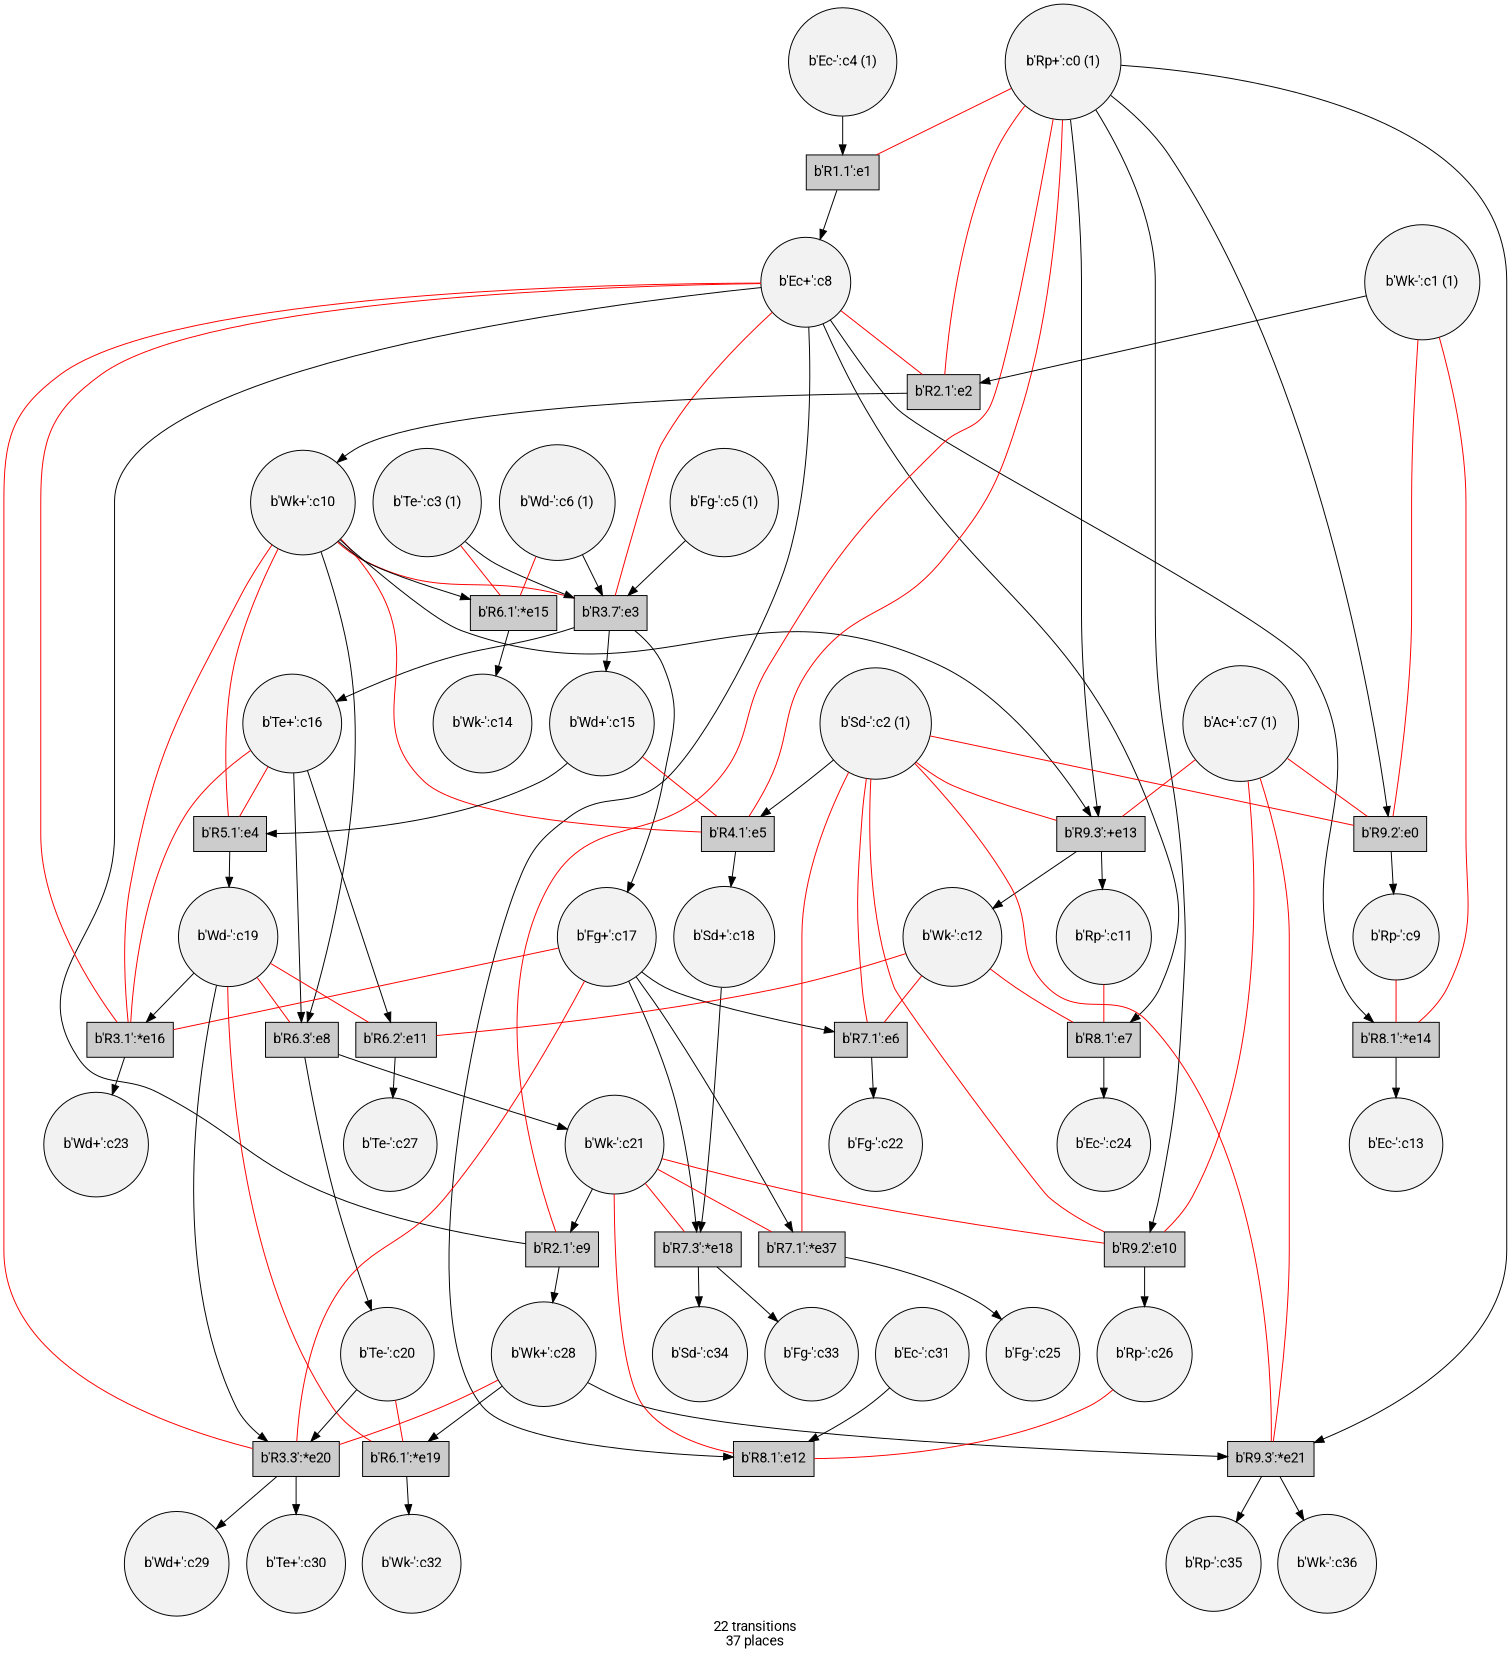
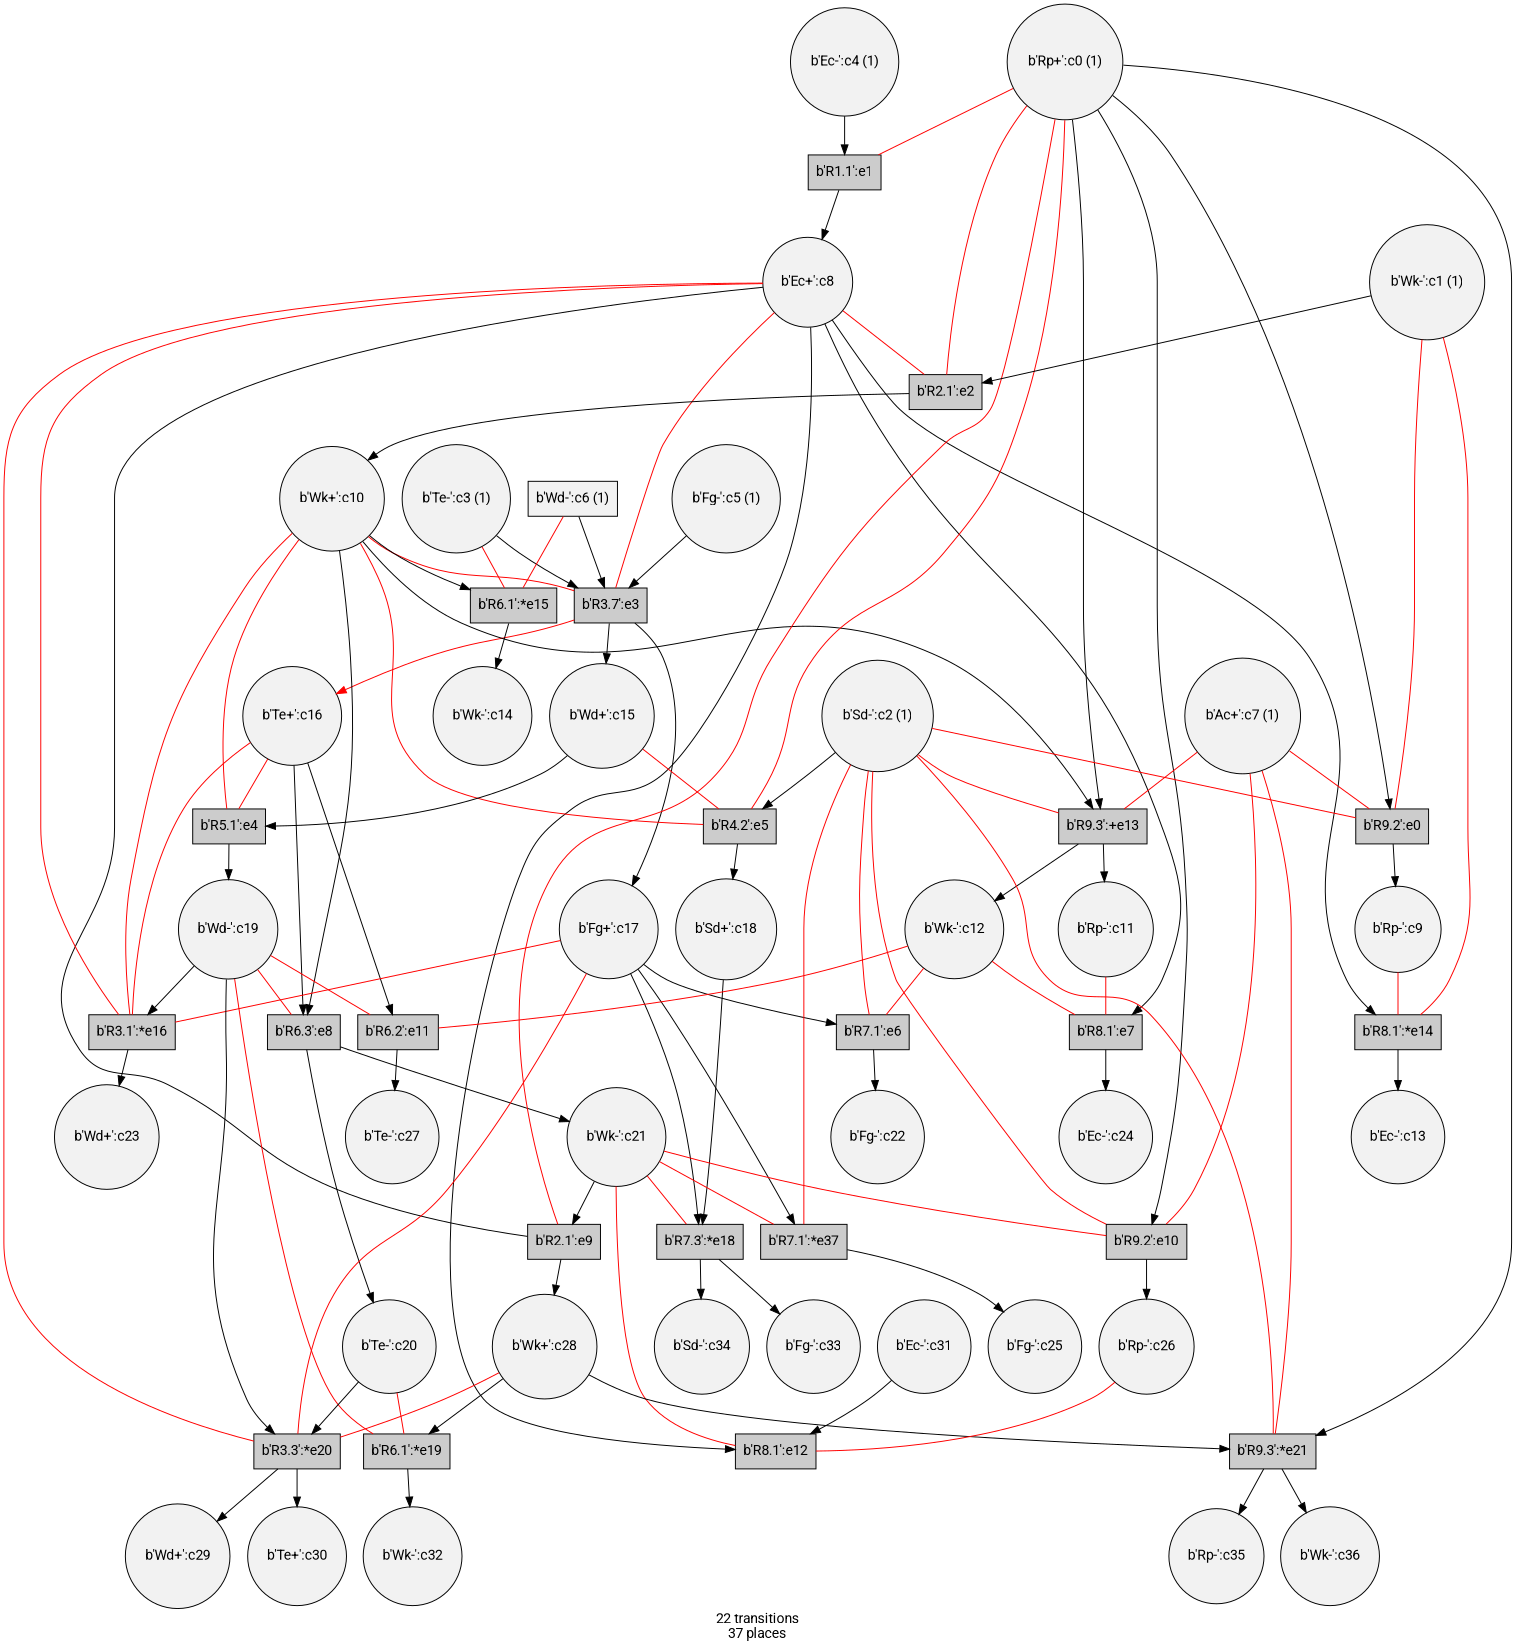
  digraph {
    fontname=Roboto
    label="22 transitions\n37 places"
    node [fillcolor=gray95 fontname=Roboto shape=circle style=filled]
    edge [fontname=Roboto]
    n1 [fillcolor=gray80 label="b'R9.2':e0" shape=box]
    n2 [label="b'Rp-':c9"]
    n3 [fillcolor=gray80 label="b'R8.1':*e14" shape=box]
    n4 [fillcolor=gray80 label="b'R1.1':e1" shape=box]
    n5 [label="b'Ec+':c8"]
    n6 [fillcolor=gray80 label="b'R2.1':e2" shape=box]
    n7 [fillcolor=gray80 label="b'R3.7':e3" shape=box]
    n8 [fillcolor=gray80 label="b'R8.1':e7" shape=box]
    n9 [fillcolor=gray80 label="b'R2.1':e9" shape=box]
    n10 [fillcolor=gray80 label="b'R8.1':e12" shape=box]
    n11 [fillcolor=gray80 label="b'R3.1':*e16" shape=box]
    n12 [fillcolor=gray80 label="b'R3.3':*e20" shape=box]
    n13 [label="b'Wk+':c10"]
    n14 [fillcolor=gray80 label="b'R5.1':e4" shape=box]
-   n15 [fillcolor=gray80 label="b'R4.1':e5" shape=box]
+   n15 [fillcolor=gray80 label="b'R4.2':e5" shape=box]
    n16 [fillcolor=gray80 label="b'R6.3':e8" shape=box]
    n17 [fillcolor=gray80 label="b'R9.3':+e13" shape=box]
    n18 [fillcolor=gray80 label="b'R6.1':*e15" shape=box]
    n19 [label="b'Wd+':c15"]
    n20 [label="b'Te+':c16"]
    n21 [label="b'Fg+':c17"]
    n22 [fillcolor=gray80 label="b'R6.2':e11" shape=box]
    n23 [fillcolor=gray80 label="b'R7.1':e6" shape=box]
    n24 [fillcolor=gray80 label="b'R7.1':*e37" shape=box]
    n25 [fillcolor=gray80 label="b'R7.3':*e18" shape=box]
    n26 [label="b'Wd-':c19"]
    n27 [fillcolor=gray80 label="b'R6.1':*e19" shape=box]
    n28 [label="b'Sd+':c18"]
    n29 [label="b'Fg-':c22"]
    n30 [label="b'Ec-':c24"]
    n31 [label="b'Te-':c20"]
    n32 [label="b'Wk-':c21"]
    n33 [fillcolor=gray80 label="b'R9.2':e10" shape=box]
    n34 [label="b'Wk+':c28"]
    n35 [fillcolor=gray80 label="b'R9.3':*e21" shape=box]
    n36 [label="b'Rp-':c26"]
    n37 [label="b'Te-':c27"]
    n38 [label="b'Ec-':c31"]
    n39 [label="b'Rp-':c11"]
    n40 [label="b'Wk-':c12"]
    n41 [label="b'Ec-':c13"]
    n42 [label="b'Wk-':c14"]
    n43 [label="b'Wd+':c23"]
    n44 [label="b'Fg-':c25"]
    n45 [label="b'Fg-':c33"]
    n46 [label="b'Sd-':c34"]
    n47 [label="b'Wk-':c32"]
    n48 [label="b'Wd+':c29"]
    n49 [label="b'Te+':c30"]
    n50 [label="b'Rp-':c35"]
    n51 [label="b'Wk-':c36"]
    n52 [label="b'Rp+':c0 (1)"]
    n53 [label="b'Wk-':c1 (1)"]
    n54 [label="b'Sd-':c2 (1)"]
    n55 [label="b'Te-':c3 (1)"]
    n56 [label="b'Ec-':c4 (1)"]
    n57 [label="b'Fg-':c5 (1)"]
-   n58 [label="b'Wd-':c6 (1)"]
+   n58 [label="b'Wd-':c6 (1)" shape=box]
    n59 [label="b'Ac+':c7 (1)"]
    n1 -> n2
    n2 -> n3 [arrowhead=none color=red]
    n3 -> n41
    n4 -> n5
    n5 -> n3
    n5 -> n6 [arrowhead=none color=red]
    n5 -> n7 [arrowhead=none color=red]
    n5 -> n8
    n5 -> n9 [arrowhead=none color=black]
    n5 -> n10
    n5 -> n11 [arrowhead=none color=red]
    n5 -> n12 [arrowhead=none color=red]
    n6 -> n13
    n7 -> n19
-   n7 -> n20
+   n7 -> n20 [color=red]
    n7 -> n21
    n8 -> n30
    n9 -> n34
    n11 -> n43
    n12 -> n48
    n12 -> n49
    n13 -> n7 [arrowhead=none color=red]
    n13 -> n11 [arrowhead=none color=red]
    n13 -> n14 [arrowhead=none color=red]
    n13 -> n15 [arrowhead=none color=red]
    n13 -> n16
    n13 -> n17
    n13 -> n18
    n14 -> n26
    n15 -> n28
    n16 -> n31
    n16 -> n32
    n17 -> n39
    n17 -> n40
    n18 -> n42
    n19 -> n14
    n19 -> n15 [arrowhead=none color=red]
    n20 -> n11 [arrowhead=none color=red]
    n20 -> n14 [arrowhead=none color=red]
    n20 -> n16
    n20 -> n22
    n21 -> n11 [arrowhead=none color=red]
    n21 -> n12 [arrowhead=none color=red]
    n21 -> n23
    n21 -> n24
    n21 -> n25
    n22 -> n37
    n23 -> n29
    n24 -> n44
    n25 -> n45
    n25 -> n46
    n26 -> n11
    n26 -> n12
    n26 -> n16 [arrowhead=none color=red]
    n26 -> n22 [arrowhead=none color=red]
    n26 -> n27 [arrowhead=none color=red]
    n27 -> n47
    n28 -> n25
    n31 -> n12
    n31 -> n27 [arrowhead=none color=red]
    n32 -> n9
    n32 -> n10 [arrowhead=none color=red]
    n32 -> n24 [arrowhead=none color=red]
    n32 -> n25 [arrowhead=none color=red]
    n32 -> n33 [arrowhead=none color=red]
    n33 -> n36
    n34 -> n12 [arrowhead=none color=red]
    n34 -> n27
    n34 -> n35
    n35 -> n50
    n35 -> n51
    n36 -> n10 [arrowhead=none color=red]
    n38 -> n10
    n39 -> n8 [arrowhead=none color=red]
    n40 -> n8 [arrowhead=none color=red]
    n40 -> n22 [arrowhead=none color=red]
    n40 -> n23 [arrowhead=none color=red]
    n52 -> n1
    n52 -> n4 [arrowhead=none color=red]
    n52 -> n6 [arrowhead=none color=red]
    n52 -> n9 [arrowhead=none color=red]
    n52 -> n15 [arrowhead=none color=red]
    n52 -> n17
    n52 -> n33
    n52 -> n35
    n53 -> n1 [arrowhead=none color=red]
    n53 -> n3 [arrowhead=none color=red]
    n53 -> n6
    n54 -> n1 [arrowhead=none color=red]
    n54 -> n15
    n54 -> n17 [arrowhead=none color=red]
    n54 -> n23 [arrowhead=none color=red]
    n54 -> n24 [arrowhead=none color=red]
    n54 -> n33 [arrowhead=none color=red]
    n54 -> n35 [arrowhead=none color=red]
    n55 -> n7
    n55 -> n18 [arrowhead=none color=red]
    n56 -> n4
    n57 -> n7
    n58 -> n7
    n58 -> n18 [arrowhead=none color=red]
    n59 -> n1 [arrowhead=none color=red]
    n59 -> n17 [arrowhead=none color=red]
    n59 -> n33 [arrowhead=none color=red]
    n59 -> n35 [arrowhead=none color=red]
  }
